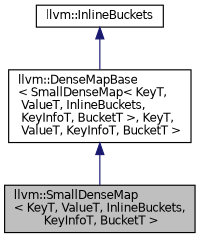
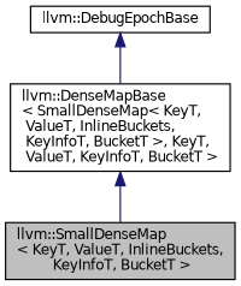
  digraph {
    rankdir=TB
    node [color=black fillcolor=white fontname=Helvetica fontsize=10 shape=record style=filled]
    edge [color=midnightblue dir=back fontname=Helvetica fontsize=10 labelfontname=Helvetica labelfontsize=10 style=solid]
    n1 [fillcolor=grey75 fontcolor=black height=0.2 label="llvm::SmallDenseMap\l\< KeyT, ValueT, InlineBuckets,\l KeyInfoT, BucketT \>" width=0.4]
    n2 [height=0.2 label="llvm::DenseMapBase\l\< SmallDenseMap\< KeyT,\l ValueT, InlineBuckets,\l KeyInfoT, BucketT \>, KeyT,\l ValueT, KeyInfoT, BucketT \>" width=0.4]
-   n3 [height=0.2 label="llvm::InlineBuckets" width=0.4]
+   n3 [height=0.2 label="llvm::DebugEpochBase" width=0.4]
    n2 -> n1
    n3 -> n2
  }
